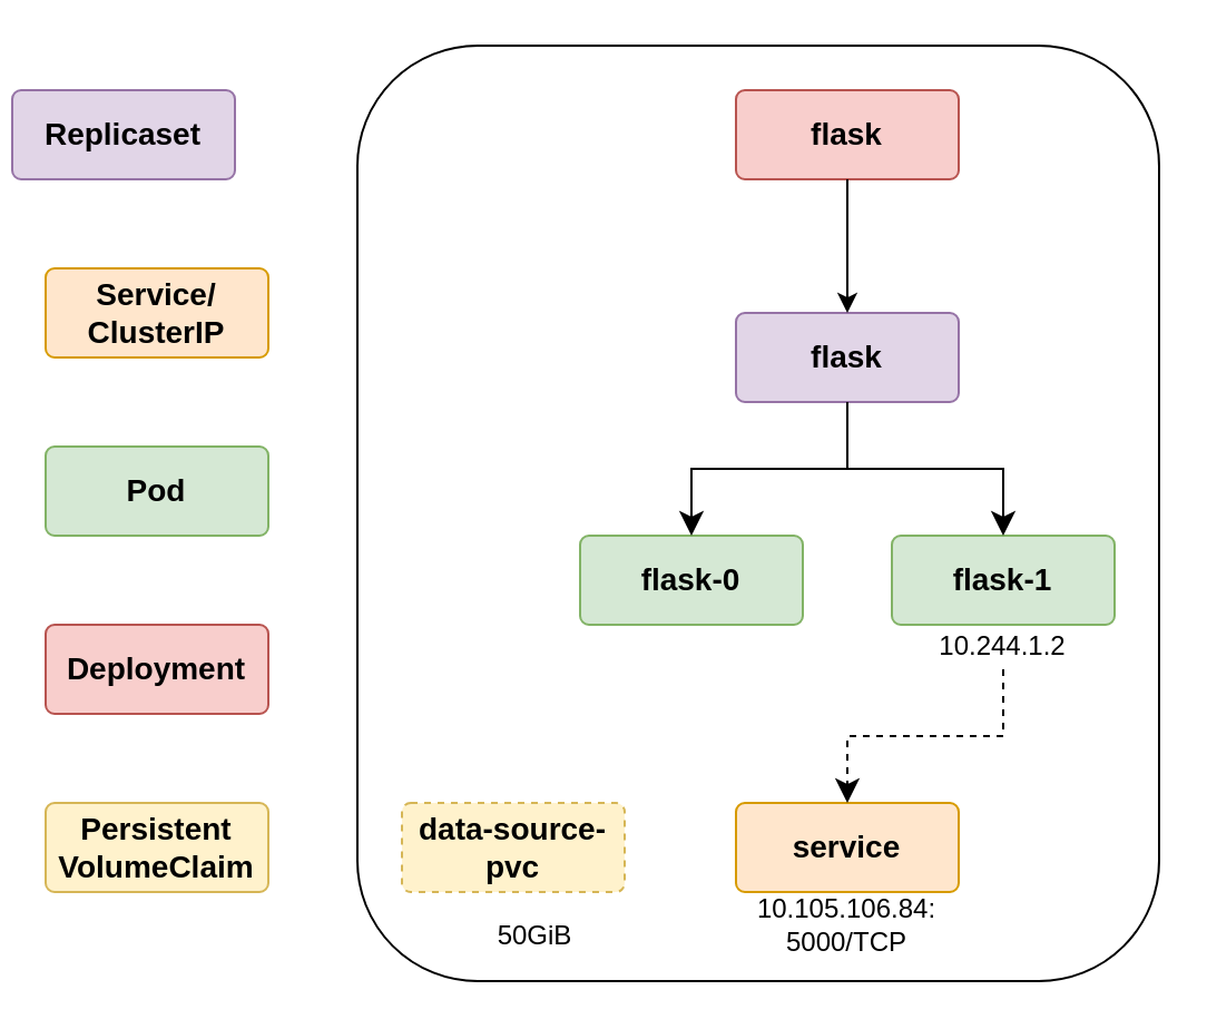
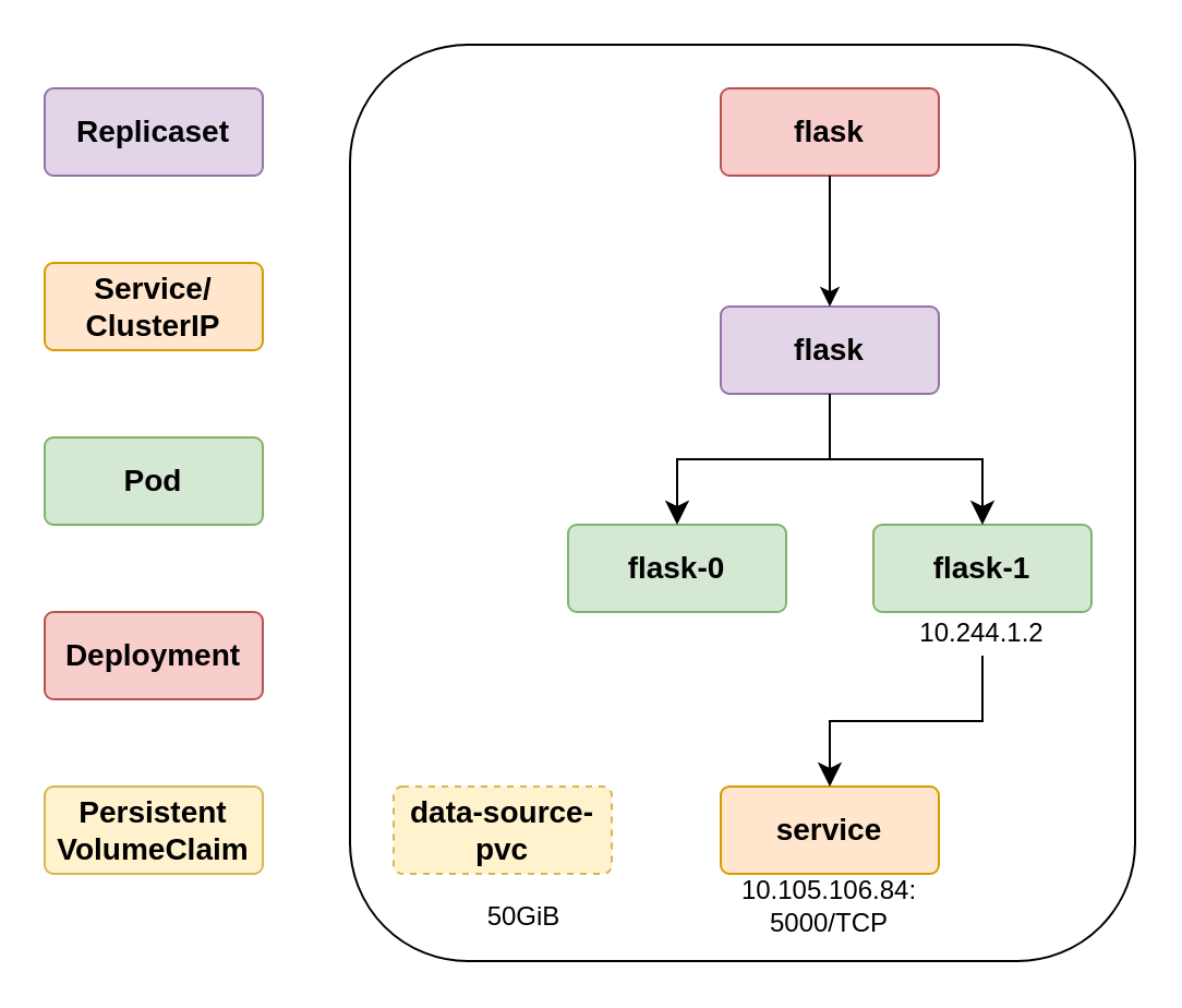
  <mxCell id="0" />
  <mxCell id="1" parent="0" />
  <mxCell id="2" value="&lt;b&gt;&lt;font style=&quot;font-size: 14px;&quot;&gt;Pod&lt;/font&gt;&lt;/b&gt;" style="rounded=1;arcSize=10;whiteSpace=wrap;html=1;align=center;fillColor=#d5e8d4;strokeColor=#82b366;" parent="1" vertex="1"><mxGeometry x="20" y="200" width="100" height="40" as="geometry" /></mxCell>
  <mxCell id="3" value="&lt;b&gt;&lt;font style=&quot;font-size: 14px;&quot;&gt;Service/&lt;/font&gt;&lt;/b&gt;&lt;div&gt;&lt;b&gt;&lt;font style=&quot;font-size: 14px;&quot;&gt;ClusterIP&lt;/font&gt;&lt;/b&gt;&lt;/div&gt;" style="rounded=1;arcSize=10;whiteSpace=wrap;html=1;align=center;fillColor=#ffe6cc;strokeColor=#d79b00;" parent="1" vertex="1"><mxGeometry x="20" y="120" width="100" height="40" as="geometry" /></mxCell>
  <mxCell id="4" value="" style="rounded=1;whiteSpace=wrap;html=1;" parent="1" vertex="1"><mxGeometry x="160" y="20" width="360" height="420" as="geometry" /></mxCell>
  <mxCell id="5" value="&lt;b&gt;&lt;font style=&quot;font-size: 14px;&quot;&gt;flask&lt;/font&gt;&lt;/b&gt;" style="rounded=1;arcSize=10;whiteSpace=wrap;html=1;align=center;fillColor=#e1d5e7;strokeColor=#9673a6;" parent="1" vertex="1"><mxGeometry x="330" y="140" width="100" height="40" as="geometry" /></mxCell>
  <mxCell id="6" value="&lt;b&gt;&lt;font style=&quot;font-size: 14px;&quot;&gt;flask-1&lt;/font&gt;&lt;/b&gt;" style="rounded=1;arcSize=10;whiteSpace=wrap;html=1;align=center;fillColor=#d5e8d4;strokeColor=#82b366;" parent="1" vertex="1"><mxGeometry x="400" y="240" width="100" height="40" as="geometry" /></mxCell>
  <mxCell id="7" value="&lt;b&gt;&lt;font style=&quot;font-size: 14px;&quot;&gt;flask-0&lt;/font&gt;&lt;/b&gt;" style="rounded=1;arcSize=10;whiteSpace=wrap;html=1;align=center;fillColor=#d5e8d4;strokeColor=#82b366;" parent="1" vertex="1"><mxGeometry x="260" y="240" width="100" height="40" as="geometry" /></mxCell>
  <mxCell id="8" value="10.244.1.2" style="text;html=1;align=center;verticalAlign=middle;whiteSpace=wrap;rounded=0;" parent="1" vertex="1"><mxGeometry x="400" y="280" width="100" height="20" as="geometry" /></mxCell>
  <mxCell id="9" value="" style="edgeStyle=elbowEdgeStyle;elbow=vertical;endArrow=classic;html=1;curved=0;rounded=0;endSize=8;startSize=8;entryX=0.5;entryY=0;entryDx=0;entryDy=0;exitX=0.5;exitY=1;exitDx=0;exitDy=0;" parent="1" source="5" target="6" edge="1"><mxGeometry width="50" height="50" relative="1" as="geometry"><mxPoint x="0" y="190" as="sourcePoint" /><mxPoint x="140" y="250" as="targetPoint" /></mxGeometry></mxCell>
  <mxCell id="10" value="" style="edgeStyle=elbowEdgeStyle;elbow=vertical;endArrow=classic;html=1;curved=0;rounded=0;endSize=8;startSize=8;exitX=0.5;exitY=1;exitDx=0;exitDy=0;entryX=0.5;entryY=0;entryDx=0;entryDy=0;" parent="1" source="5" target="7" edge="1"><mxGeometry width="50" height="50" relative="1" as="geometry"><mxPoint x="0" y="190" as="sourcePoint" /><mxPoint x="-140" y="250" as="targetPoint" /></mxGeometry></mxCell>
  <mxCell id="11" value="&lt;b&gt;&lt;font style=&quot;font-size: 14px;&quot;&gt;service&lt;/font&gt;&lt;/b&gt;" style="rounded=1;arcSize=10;whiteSpace=wrap;html=1;align=center;fillColor=#ffe6cc;strokeColor=#d79b00;" parent="1" vertex="1"><mxGeometry x="330" y="360" width="100" height="40" as="geometry" /></mxCell>
- <mxCell id="12" value="" style="edgeStyle=elbowEdgeStyle;elbow=vertical;endArrow=classic;html=1;curved=0;rounded=0;endSize=8;startSize=8;exitX=0.5;exitY=1;exitDx=0;exitDy=0;entryX=0.5;entryY=0;entryDx=0;entryDy=0;dashed=1;" parent="1" source="8" target="11" edge="1"><mxGeometry width="50" height="50" relative="1" as="geometry"><mxPoint x="390" y="190" as="sourcePoint" /><mxPoint x="320" y="250" as="targetPoint" /></mxGeometry></mxCell>
+ <mxCell id="12" value="" style="edgeStyle=elbowEdgeStyle;elbow=vertical;endArrow=classic;html=1;curved=0;rounded=0;endSize=8;startSize=8;exitX=0.5;exitY=1;exitDx=0;exitDy=0;entryX=0.5;entryY=0;entryDx=0;entryDy=0;" parent="1" source="8" target="11" edge="1"><mxGeometry width="50" height="50" relative="1" as="geometry"><mxPoint x="390" y="190" as="sourcePoint" /><mxPoint x="320" y="250" as="targetPoint" /></mxGeometry></mxCell>
  <mxCell id="13" value="10.105.106.84:&lt;div&gt;5000/TCP&lt;/div&gt;" style="text;html=1;align=center;verticalAlign=middle;whiteSpace=wrap;rounded=0;" parent="1" vertex="1"><mxGeometry x="330" y="400" width="100" height="30" as="geometry" /></mxCell>
- <mxCell id="14" value="&lt;span style=&quot;font-size: 14px;&quot;&gt;&lt;b&gt;Replicaset&lt;/b&gt;&lt;/span&gt;" style="rounded=1;arcSize=10;whiteSpace=wrap;html=1;align=center;fillColor=#e1d5e7;strokeColor=#9673a6;" parent="1" vertex="1"><mxGeometry x="5" y="40" width="100" height="40" as="geometry" /></mxCell>
+ <mxCell id="14" value="&lt;span style=&quot;font-size: 14px;&quot;&gt;&lt;b&gt;Replicaset&lt;/b&gt;&lt;/span&gt;" style="rounded=1;arcSize=10;whiteSpace=wrap;html=1;align=center;fillColor=#e1d5e7;strokeColor=#9673a6;" parent="1" vertex="1"><mxGeometry x="20" y="40" width="100" height="40" as="geometry" /></mxCell>
  <mxCell id="15" value="&lt;span style=&quot;font-size: 14px;&quot;&gt;&lt;b&gt;Persistent&lt;/b&gt;&lt;/span&gt;&lt;div&gt;&lt;span style=&quot;font-size: 14px;&quot;&gt;&lt;b&gt;VolumeClaim&lt;/b&gt;&lt;/span&gt;&lt;/div&gt;" style="rounded=1;arcSize=10;whiteSpace=wrap;html=1;align=center;fillColor=#fff2cc;strokeColor=#d6b656;" parent="1" vertex="1"><mxGeometry x="20" y="360" width="100" height="40" as="geometry" /></mxCell>
  <mxCell id="16" value="&lt;b&gt;&lt;font style=&quot;font-size: 14px;&quot;&gt;Deployment&lt;/font&gt;&lt;/b&gt;" style="rounded=1;arcSize=10;whiteSpace=wrap;html=1;align=center;fillColor=#f8cecc;strokeColor=#b85450;" parent="1" vertex="1"><mxGeometry x="20" y="280" width="100" height="40" as="geometry" /></mxCell>
  <mxCell id="17" value="&lt;b&gt;&lt;font style=&quot;font-size: 14px;&quot;&gt;flask&lt;/font&gt;&lt;/b&gt;" style="rounded=1;arcSize=10;whiteSpace=wrap;html=1;align=center;fillColor=#f8cecc;strokeColor=#b85450;" parent="1" vertex="1"><mxGeometry x="330" y="40" width="100" height="40" as="geometry" /></mxCell>
  <mxCell id="18" value="" style="endArrow=classic;html=1;rounded=0;entryX=0.5;entryY=0;entryDx=0;entryDy=0;exitX=0.5;exitY=1;exitDx=0;exitDy=0;" parent="1" source="17" target="5" edge="1"><mxGeometry width="50" height="50" relative="1" as="geometry"><mxPoint x="110" y="140" as="sourcePoint" /><mxPoint x="160" y="90" as="targetPoint" /></mxGeometry></mxCell>
  <mxCell id="19" value="&lt;span style=&quot;font-size: 14px;&quot;&gt;&lt;b&gt;data-source-pvc&lt;/b&gt;&lt;/span&gt;" style="rounded=1;arcSize=10;whiteSpace=wrap;html=1;align=center;fillColor=#fff2cc;strokeColor=#d6b656;dashed=1;" parent="1" vertex="1"><mxGeometry x="180" y="360" width="100" height="40" as="geometry" /></mxCell>
  <mxCell id="20" value="50GiB" style="text;html=1;align=center;verticalAlign=middle;whiteSpace=wrap;rounded=0;" parent="1" vertex="1"><mxGeometry x="190" y="410" width="100" height="20" as="geometry" /></mxCell>
